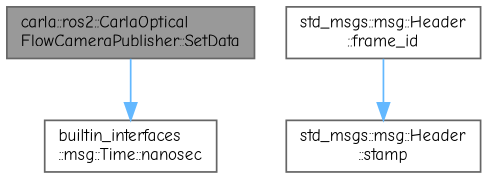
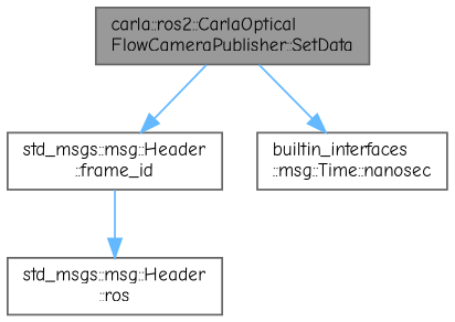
  digraph {
    fontname="Comic Neue"
    rankdir=TB
    node [color=grey40 fillcolor=white fontname="Comic Neue" fontsize=10 shape=box style=filled]
    edge [color=steelblue1 fontname="Comic Neue" fontsize=10 labelfontname=Helvetica labelfontsize=10 style=solid]
    n1 [color=gray40 fillcolor=grey60 fontcolor=black height=0.2 label="carla::ros2::CarlaOptical\lFlowCameraPublisher::SetData" width=0.4]
    n2 [height=0.2 label="std_msgs::msg::Header\l::frame_id" width=0.4]
    n3 [height=0.2 label="builtin_interfaces\l::msg::Time::nanosec" width=0.4]
-   n4 [height=0.2 label="std_msgs::msg::Header\l::stamp" width=0.4]
+   n4 [height=0.2 label="std_msgs::msg::Header\l::ros" width=0.4]
+   n1 -> n2
    n1 -> n3
    n2 -> n4
  }
